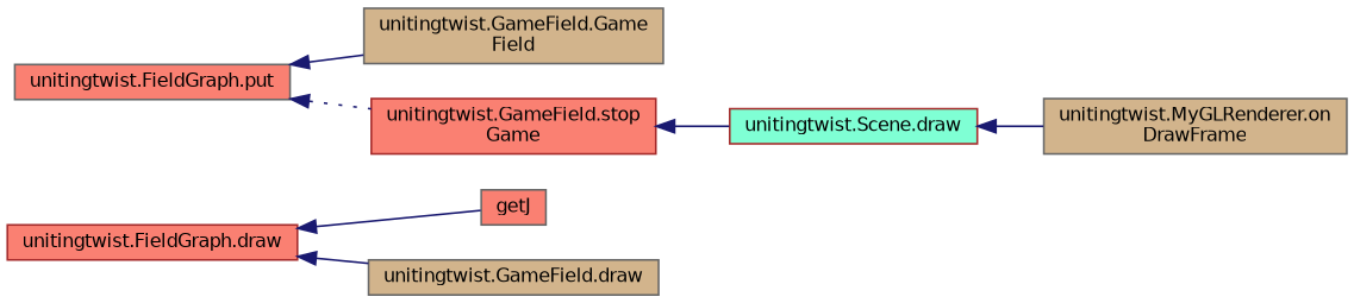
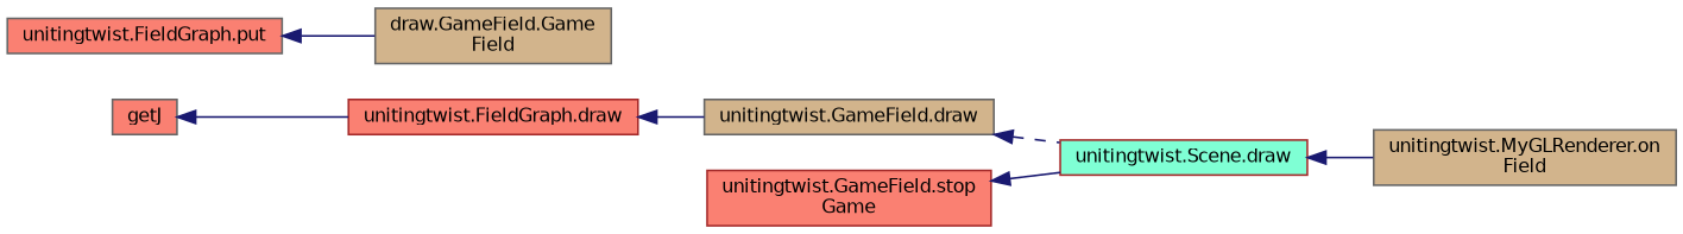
  digraph {
    rankdir=LR
    node [color=gray40 fillcolor=salmon fontname=Helvetica fontsize=10 shape=record style=filled]
    edge [color=midnightblue dir=back fontname=Helvetica fontsize=10 labelfontname=Helvetica labelfontsize=10 style=solid]
    n1 [fontcolor=black height=0.2 label=getJ width=0.4]
    n2 [color=brown height=0.2 label="unitingtwist.FieldGraph.draw" width=0.4]
    n3 [height=0.2 label="unitingtwist.FieldGraph.put" width=0.4]
-   n4 [fillcolor=tan height=0.2 label="unitingtwist.GameField.Game\lField" width=0.4]
+   n4 [fillcolor=tan height=0.2 label="draw.GameField.Game\lField" width=0.4]
    n5 [color=brown height=0.2 label="unitingtwist.GameField.stop\lGame" width=0.4]
    n6 [fillcolor=tan height=0.2 label="unitingtwist.GameField.draw" width=0.4]
    n7 [color=brown fillcolor=aquamarine height=0.2 label="unitingtwist.Scene.draw" width=0.4]
-   n8 [fillcolor=tan height=0.2 label="unitingtwist.MyGLRenderer.on\lDrawFrame" width=0.4]
-   n2 -> n1
+   n8 [fillcolor=tan height=0.2 label="unitingtwist.MyGLRenderer.on\lField" width=0.4]
+   n1 -> n2
    n2 -> n6
    n3 -> n4
-   n3 -> n5 [style=dotted]
    n5 -> n7
+   n6 -> n7 [style=dashed]
    n7 -> n8
  }
